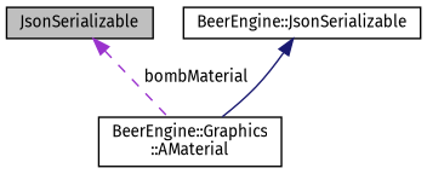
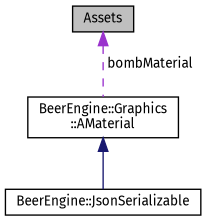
  digraph {
    fontname="Fira Sans"
    node [color=black fillcolor=white fontname="Fira Sans" fontsize=10 shape=record style=filled]
    edge [dir=back fontname="Fira Sans" fontsize=10 labelfontname=Helvetica labelfontsize=10]
-   n1 [fillcolor=grey75 fontcolor=black height=0.2 label=JsonSerializable width=0.4]
+   n1 [fillcolor=grey75 fontcolor=black height=0.2 label=Assets width=0.4]
    n2 [height=0.2 label="BeerEngine::Graphics\l::AMaterial" width=0.4]
    n3 [height=0.2 label="BeerEngine::JsonSerializable" width=0.4]
    n1 -> n2 [color=darkorchid3 label=" bombMaterial" style=dashed]
-   n3 -> n2 [color=midnightblue style=solid]
+   n2 -> n3 [color=midnightblue style=solid]
  }
